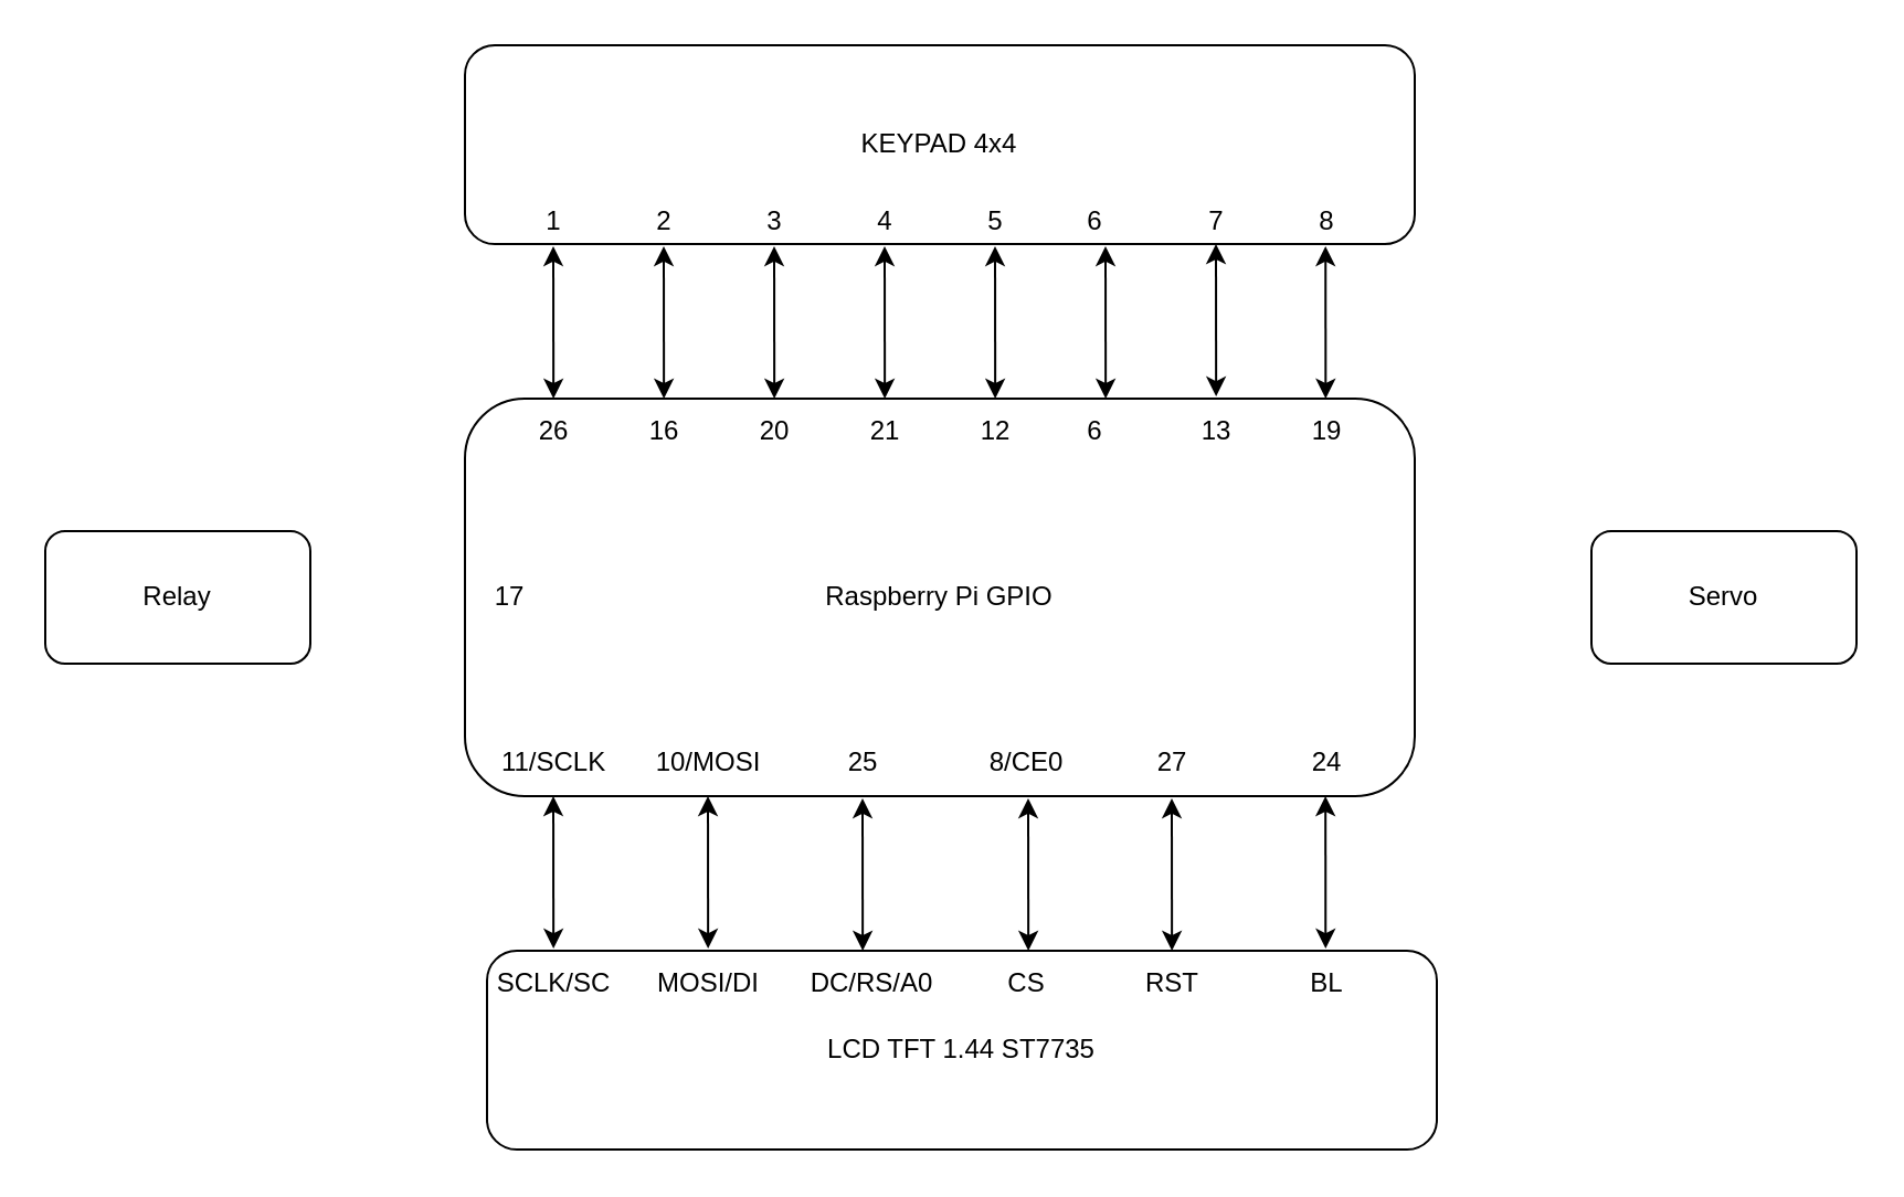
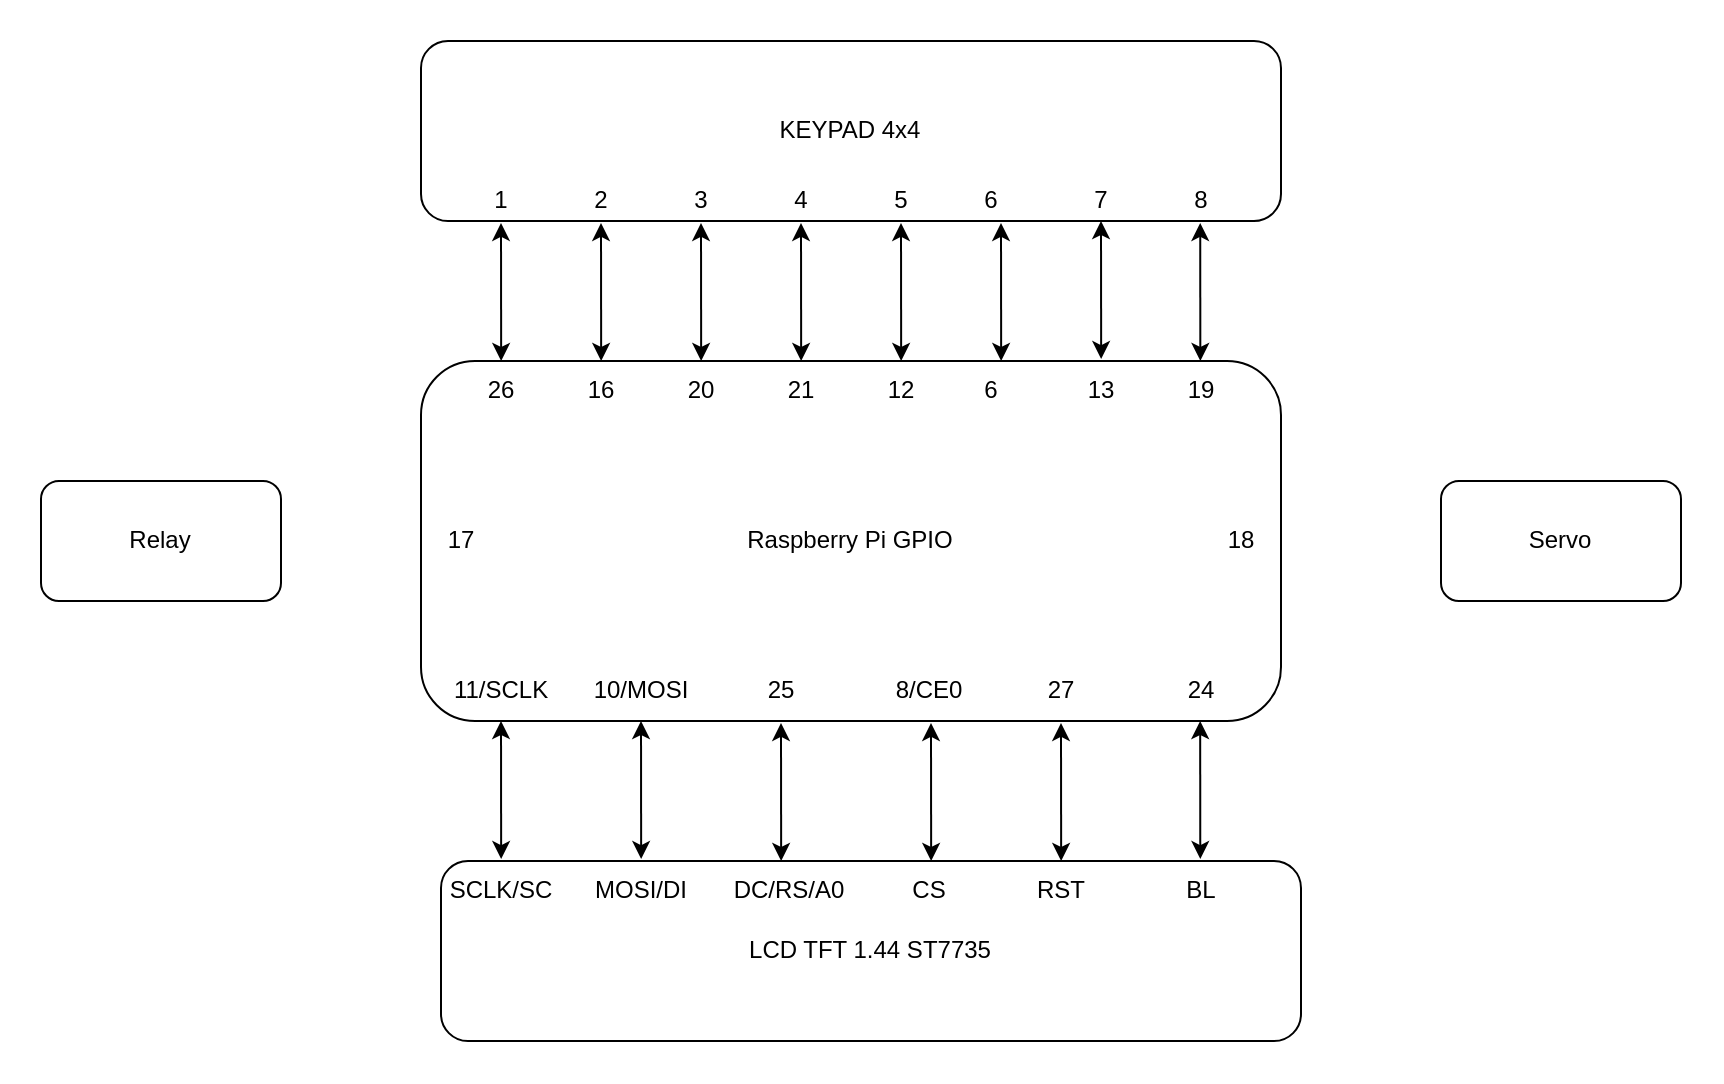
  <mxCell id="0" />
  <mxCell id="1" parent="0" />
  <mxCell id="2" value="Raspberry Pi GPIO" style="rounded=1;whiteSpace=wrap;html=1;" vertex="1" parent="1"><mxGeometry x="210" y="180" width="430" height="180" as="geometry" /></mxCell>
  <mxCell id="3" value="KEYPAD 4x4" style="rounded=1;whiteSpace=wrap;html=1;" vertex="1" parent="1"><mxGeometry x="210" y="20" width="430" height="90" as="geometry" /></mxCell>
  <mxCell id="4" value="" style="endArrow=classic;startArrow=classic;html=1;rounded=0;entryX=0.128;entryY=1.011;entryDx=0;entryDy=0;entryPerimeter=0;" edge="1" parent="1"><mxGeometry width="50" height="50" relative="1" as="geometry"><mxPoint x="250.08" y="180" as="sourcePoint" /><mxPoint x="250" y="110.99" as="targetPoint" /></mxGeometry></mxCell>
  <mxCell id="5" value="" style="endArrow=classic;startArrow=classic;html=1;rounded=0;entryX=0.128;entryY=1.011;entryDx=0;entryDy=0;entryPerimeter=0;" edge="1" parent="1"><mxGeometry width="50" height="50" relative="1" as="geometry"><mxPoint x="350.08" y="180" as="sourcePoint" /><mxPoint x="350" y="110.99" as="targetPoint" /></mxGeometry></mxCell>
  <mxCell id="6" value="" style="endArrow=classic;startArrow=classic;html=1;rounded=0;entryX=0.128;entryY=1.011;entryDx=0;entryDy=0;entryPerimeter=0;" edge="1" parent="1"><mxGeometry width="50" height="50" relative="1" as="geometry"><mxPoint x="400.08" y="180" as="sourcePoint" /><mxPoint x="400" y="110.99" as="targetPoint" /></mxGeometry></mxCell>
  <mxCell id="7" value="" style="endArrow=classic;startArrow=classic;html=1;rounded=0;entryX=0.128;entryY=1.011;entryDx=0;entryDy=0;entryPerimeter=0;" edge="1" parent="1"><mxGeometry width="50" height="50" relative="1" as="geometry"><mxPoint x="450.08" y="180" as="sourcePoint" /><mxPoint x="450" y="110.99" as="targetPoint" /></mxGeometry></mxCell>
  <mxCell id="8" value="" style="endArrow=classic;startArrow=classic;html=1;rounded=0;entryX=0.128;entryY=1.011;entryDx=0;entryDy=0;entryPerimeter=0;" edge="1" parent="1"><mxGeometry width="50" height="50" relative="1" as="geometry"><mxPoint x="500.08" y="180" as="sourcePoint" /><mxPoint x="500" y="110.99" as="targetPoint" /></mxGeometry></mxCell>
  <mxCell id="9" value="" style="endArrow=classic;startArrow=classic;html=1;rounded=0;entryX=0.128;entryY=1.011;entryDx=0;entryDy=0;entryPerimeter=0;" edge="1" parent="1"><mxGeometry width="50" height="50" relative="1" as="geometry"><mxPoint x="300.08" y="180" as="sourcePoint" /><mxPoint x="300" y="110.99" as="targetPoint" /></mxGeometry></mxCell>
  <mxCell id="10" value="" style="endArrow=classic;startArrow=classic;html=1;rounded=0;entryX=0.128;entryY=1.011;entryDx=0;entryDy=0;entryPerimeter=0;" edge="1" parent="1"><mxGeometry width="50" height="50" relative="1" as="geometry"><mxPoint x="550.08" y="179.01" as="sourcePoint" /><mxPoint x="550" y="110" as="targetPoint" /></mxGeometry></mxCell>
  <mxCell id="11" value="" style="endArrow=classic;startArrow=classic;html=1;rounded=0;entryX=0.128;entryY=1.011;entryDx=0;entryDy=0;entryPerimeter=0;" edge="1" parent="1"><mxGeometry width="50" height="50" relative="1" as="geometry"><mxPoint x="599.68" y="180" as="sourcePoint" /><mxPoint x="599.6" y="110.99" as="targetPoint" /></mxGeometry></mxCell>
  <mxCell id="12" value="26" style="text;html=1;align=center;verticalAlign=middle;resizable=0;points=[];autosize=1;strokeColor=none;fillColor=none;" vertex="1" parent="1"><mxGeometry x="230" y="180" width="40" height="30" as="geometry" /></mxCell>
  <mxCell id="13" value="16" style="text;html=1;align=center;verticalAlign=middle;resizable=0;points=[];autosize=1;strokeColor=none;fillColor=none;" vertex="1" parent="1"><mxGeometry x="280" y="180" width="40" height="30" as="geometry" /></mxCell>
  <mxCell id="14" value="20" style="text;html=1;align=center;verticalAlign=middle;resizable=0;points=[];autosize=1;strokeColor=none;fillColor=none;" vertex="1" parent="1"><mxGeometry x="330" y="180" width="40" height="30" as="geometry" /></mxCell>
  <mxCell id="15" value="21" style="text;html=1;align=center;verticalAlign=middle;resizable=0;points=[];autosize=1;strokeColor=none;fillColor=none;" vertex="1" parent="1"><mxGeometry x="380" y="180" width="40" height="30" as="geometry" /></mxCell>
  <mxCell id="16" value="12" style="text;html=1;align=center;verticalAlign=middle;resizable=0;points=[];autosize=1;strokeColor=none;fillColor=none;" vertex="1" parent="1"><mxGeometry x="430" y="180" width="40" height="30" as="geometry" /></mxCell>
  <mxCell id="17" value="6" style="text;html=1;align=center;verticalAlign=middle;resizable=0;points=[];autosize=1;strokeColor=none;fillColor=none;" vertex="1" parent="1"><mxGeometry x="480" y="180" width="30" height="30" as="geometry" /></mxCell>
  <mxCell id="18" value="13" style="text;html=1;align=center;verticalAlign=middle;resizable=0;points=[];autosize=1;strokeColor=none;fillColor=none;" vertex="1" parent="1"><mxGeometry x="530" y="180" width="40" height="30" as="geometry" /></mxCell>
  <mxCell id="19" value="19" style="text;html=1;align=center;verticalAlign=middle;resizable=0;points=[];autosize=1;strokeColor=none;fillColor=none;" vertex="1" parent="1"><mxGeometry x="580" y="180" width="40" height="30" as="geometry" /></mxCell>
  <mxCell id="20" value="1" style="text;html=1;align=center;verticalAlign=middle;resizable=0;points=[];autosize=1;strokeColor=none;fillColor=none;" vertex="1" parent="1"><mxGeometry x="235" y="85" width="30" height="30" as="geometry" /></mxCell>
  <mxCell id="21" value="2" style="text;html=1;align=center;verticalAlign=middle;resizable=0;points=[];autosize=1;strokeColor=none;fillColor=none;" vertex="1" parent="1"><mxGeometry x="285" y="85" width="30" height="30" as="geometry" /></mxCell>
  <mxCell id="22" value="3" style="text;html=1;align=center;verticalAlign=middle;resizable=0;points=[];autosize=1;strokeColor=none;fillColor=none;" vertex="1" parent="1"><mxGeometry x="335" y="85" width="30" height="30" as="geometry" /></mxCell>
  <mxCell id="23" value="4" style="text;html=1;align=center;verticalAlign=middle;resizable=0;points=[];autosize=1;strokeColor=none;fillColor=none;" vertex="1" parent="1"><mxGeometry x="385" y="85" width="30" height="30" as="geometry" /></mxCell>
  <mxCell id="24" value="5" style="text;html=1;align=center;verticalAlign=middle;resizable=0;points=[];autosize=1;strokeColor=none;fillColor=none;" vertex="1" parent="1"><mxGeometry x="435" y="85" width="30" height="30" as="geometry" /></mxCell>
  <mxCell id="25" value="6" style="text;html=1;align=center;verticalAlign=middle;resizable=0;points=[];autosize=1;strokeColor=none;fillColor=none;" vertex="1" parent="1"><mxGeometry x="480" y="85" width="30" height="30" as="geometry" /></mxCell>
  <mxCell id="26" value="7" style="text;html=1;align=center;verticalAlign=middle;resizable=0;points=[];autosize=1;strokeColor=none;fillColor=none;" vertex="1" parent="1"><mxGeometry x="535" y="85" width="30" height="30" as="geometry" /></mxCell>
  <mxCell id="27" value="8" style="text;html=1;align=center;verticalAlign=middle;resizable=0;points=[];autosize=1;strokeColor=none;fillColor=none;" vertex="1" parent="1"><mxGeometry x="585" y="85" width="30" height="30" as="geometry" /></mxCell>
  <mxCell id="28" value="Relay" style="rounded=1;whiteSpace=wrap;html=1;" vertex="1" parent="1"><mxGeometry y="240" width="120" height="60" as="geometry" x="20" /></mxCell>
  <mxCell id="29" value="17" style="text;html=1;align=center;verticalAlign=middle;resizable=0;points=[];autosize=1;strokeColor=none;fillColor=none;" vertex="1" parent="1"><mxGeometry x="210" y="255" width="40" height="30" as="geometry" /></mxCell>
  <mxCell id="30" value="Servo" style="rounded=1;whiteSpace=wrap;html=1;" vertex="1" parent="1"><mxGeometry x="720" y="240" width="120" height="60" as="geometry" /></mxCell>
+ <mxCell id="31" value="18" style="text;html=1;align=center;verticalAlign=middle;resizable=0;points=[];autosize=1;strokeColor=none;fillColor=none;" vertex="1" parent="1"><mxGeometry x="600" y="255" width="40" height="30" as="geometry" /></mxCell>
  <mxCell id="32" value="LCD TFT 1.44 ST7735" style="rounded=1;whiteSpace=wrap;html=1;" vertex="1" parent="1"><mxGeometry x="220" y="430" width="430" height="90" as="geometry" /></mxCell>
  <mxCell id="33" value="" style="endArrow=classic;startArrow=classic;html=1;rounded=0;entryX=0.128;entryY=1.011;entryDx=0;entryDy=0;entryPerimeter=0;" edge="1" parent="1"><mxGeometry width="50" height="50" relative="1" as="geometry"><mxPoint x="250.08" y="429.01" as="sourcePoint" /><mxPoint x="250" y="360" as="targetPoint" /></mxGeometry></mxCell>
  <mxCell id="34" value="11/SCLK" style="text;html=1;align=center;verticalAlign=middle;resizable=0;points=[];autosize=1;strokeColor=none;fillColor=none;" vertex="1" parent="1"><mxGeometry x="215" y="330" width="70" height="30" as="geometry" /></mxCell>
  <mxCell id="35" value="SCLK/SC" style="text;html=1;align=center;verticalAlign=middle;resizable=0;points=[];autosize=1;strokeColor=none;fillColor=none;" vertex="1" parent="1"><mxGeometry x="215" y="430" width="70" height="30" as="geometry" /></mxCell>
  <mxCell id="36" value="" style="endArrow=classic;startArrow=classic;html=1;rounded=0;entryX=0.128;entryY=1.011;entryDx=0;entryDy=0;entryPerimeter=0;" edge="1" parent="1"><mxGeometry width="50" height="50" relative="1" as="geometry"><mxPoint x="320.08" y="429.01" as="sourcePoint" /><mxPoint x="320" y="360" as="targetPoint" /></mxGeometry></mxCell>
  <mxCell id="37" value="" style="endArrow=classic;startArrow=classic;html=1;rounded=0;entryX=0.128;entryY=1.011;entryDx=0;entryDy=0;entryPerimeter=0;" edge="1" parent="1"><mxGeometry width="50" height="50" relative="1" as="geometry"><mxPoint x="390.08" y="430" as="sourcePoint" /><mxPoint x="390" y="360.99" as="targetPoint" /></mxGeometry></mxCell>
  <mxCell id="38" value="" style="endArrow=classic;startArrow=classic;html=1;rounded=0;entryX=0.128;entryY=1.011;entryDx=0;entryDy=0;entryPerimeter=0;" edge="1" parent="1"><mxGeometry width="50" height="50" relative="1" as="geometry"><mxPoint x="465.08" y="430" as="sourcePoint" /><mxPoint x="465" y="360.99" as="targetPoint" /></mxGeometry></mxCell>
  <mxCell id="39" value="" style="endArrow=classic;startArrow=classic;html=1;rounded=0;entryX=0.128;entryY=1.011;entryDx=0;entryDy=0;entryPerimeter=0;" edge="1" parent="1"><mxGeometry width="50" height="50" relative="1" as="geometry"><mxPoint x="530.08" y="430" as="sourcePoint" /><mxPoint x="530" y="360.99" as="targetPoint" /></mxGeometry></mxCell>
  <mxCell id="40" value="" style="endArrow=classic;startArrow=classic;html=1;rounded=0;entryX=0.128;entryY=1.011;entryDx=0;entryDy=0;entryPerimeter=0;" edge="1" parent="1"><mxGeometry width="50" height="50" relative="1" as="geometry"><mxPoint x="599.66" y="429.01" as="sourcePoint" /><mxPoint x="599.58" y="360" as="targetPoint" /></mxGeometry></mxCell>
  <mxCell id="41" value="10/MOSI" style="text;html=1;align=center;verticalAlign=middle;resizable=0;points=[];autosize=1;strokeColor=none;fillColor=none;" vertex="1" parent="1"><mxGeometry x="285" y="330" width="70" height="30" as="geometry" /></mxCell>
  <mxCell id="42" value="MOSI/DI" style="text;html=1;align=center;verticalAlign=middle;resizable=0;points=[];autosize=1;strokeColor=none;fillColor=none;" vertex="1" parent="1"><mxGeometry x="285" y="430" width="70" height="30" as="geometry" /></mxCell>
  <mxCell id="43" value="25" style="text;html=1;align=center;verticalAlign=middle;resizable=0;points=[];autosize=1;strokeColor=none;fillColor=none;" vertex="1" parent="1"><mxGeometry x="370" y="330" width="40" height="30" as="geometry" /></mxCell>
  <mxCell id="44" value="8/CE0" style="text;html=1;align=center;verticalAlign=middle;resizable=0;points=[];autosize=1;strokeColor=none;fillColor=none;" vertex="1" parent="1"><mxGeometry x="434" y="330" width="60" height="30" as="geometry" /></mxCell>
  <mxCell id="45" value="27" style="text;html=1;align=center;verticalAlign=middle;resizable=0;points=[];autosize=1;strokeColor=none;fillColor=none;" vertex="1" parent="1"><mxGeometry x="510" y="330" width="40" height="30" as="geometry" /></mxCell>
  <mxCell id="46" value="24" style="text;html=1;align=center;verticalAlign=middle;resizable=0;points=[];autosize=1;strokeColor=none;fillColor=none;" vertex="1" parent="1"><mxGeometry x="580" y="330" width="40" height="30" as="geometry" /></mxCell>
  <mxCell id="47" value="DC/RS/A0" style="text;html=1;align=center;verticalAlign=middle;resizable=0;points=[];autosize=1;strokeColor=none;fillColor=none;" vertex="1" parent="1"><mxGeometry x="354" y="430" width="80" height="30" as="geometry" /></mxCell>
  <mxCell id="48" value="CS" style="text;html=1;align=center;verticalAlign=middle;resizable=0;points=[];autosize=1;strokeColor=none;fillColor=none;" vertex="1" parent="1"><mxGeometry x="444" y="430" width="40" height="30" as="geometry" /></mxCell>
  <mxCell id="49" value="RST" style="text;html=1;align=center;verticalAlign=middle;resizable=0;points=[];autosize=1;strokeColor=none;fillColor=none;" vertex="1" parent="1"><mxGeometry x="505" y="430" width="50" height="30" as="geometry" /></mxCell>
  <mxCell id="50" value="BL" style="text;html=1;align=center;verticalAlign=middle;resizable=0;points=[];autosize=1;strokeColor=none;fillColor=none;" vertex="1" parent="1"><mxGeometry x="580" y="430" width="40" height="30" as="geometry" /></mxCell>
